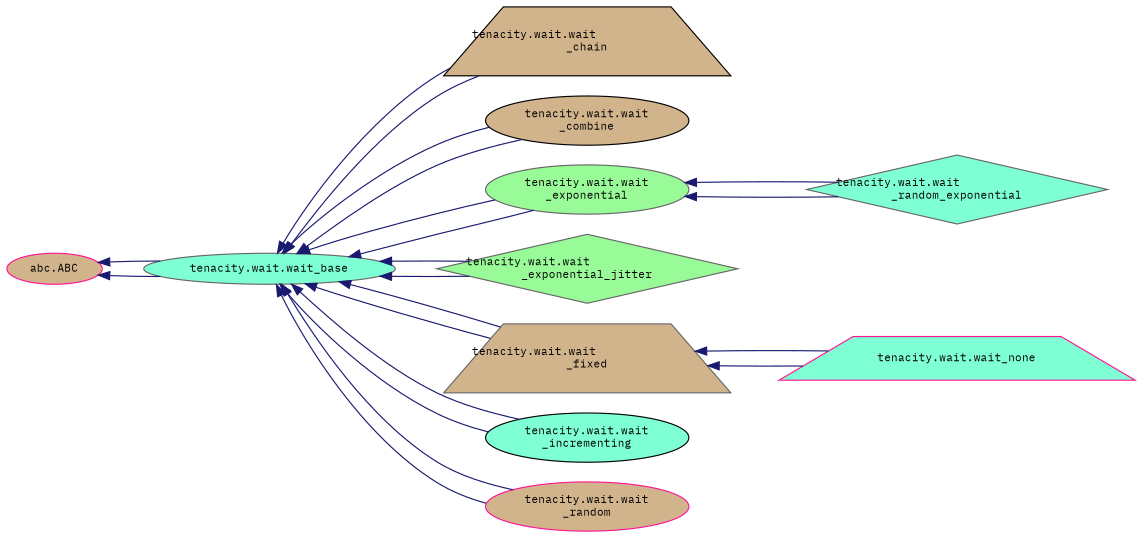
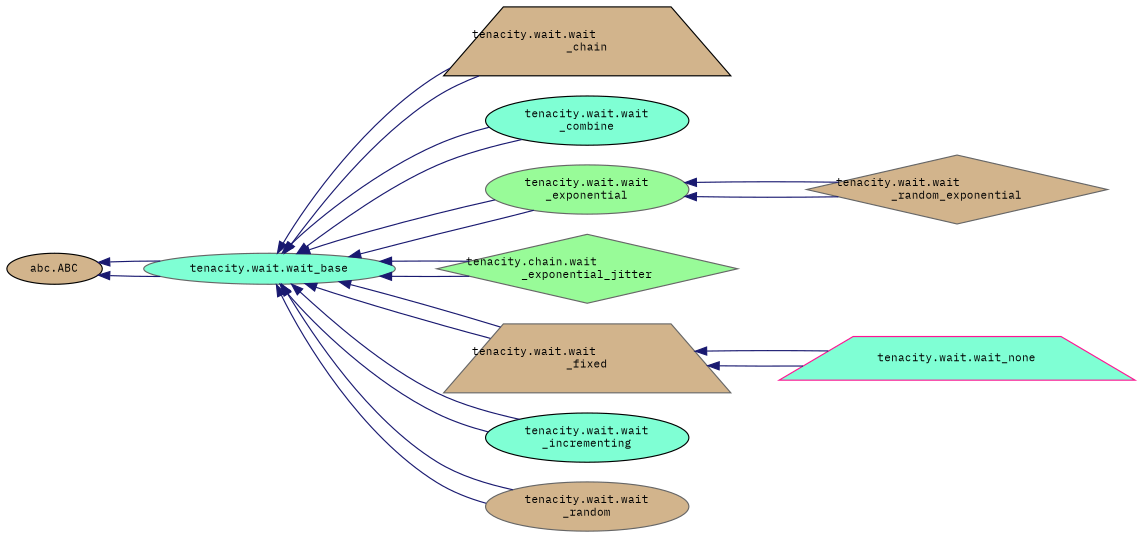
  digraph {
    fontname="IBM Plex Mono"
    rankdir=LR
    node [color=gray40 fillcolor=aquamarine fontname="IBM Plex Mono" fontsize=10 shape=ellipse style=filled]
    edge [color=midnightblue dir=back fontname="IBM Plex Mono" fontsize=10 labelfontname=Helvetica labelfontsize=10 style=solid]
    n1 [fontcolor=black height=0.2 label="tenacity.wait.wait_base" width=0.4]
    n2 [color=black fillcolor=tan height=0.2 label="tenacity.wait.wait\l_chain" shape=trapezium width=0.4]
-   n3 [color=black fillcolor=tan height=0.2 label="tenacity.wait.wait\l_combine" width=0.4]
+   n3 [color=black height=0.2 label="tenacity.wait.wait\l_combine" width=0.4]
    n4 [fillcolor=palegreen height=0.2 label="tenacity.wait.wait\l_exponential" width=0.4]
-   n5 [fillcolor=palegreen height=0.2 label="tenacity.wait.wait\l_exponential_jitter" shape=diamond width=0.4]
+   n5 [fillcolor=palegreen height=0.2 label="tenacity.chain.wait\l_exponential_jitter" shape=diamond width=0.4]
    n6 [fillcolor=tan height=0.2 label="tenacity.wait.wait\l_fixed" shape=trapezium width=0.4]
    n7 [color=black height=0.2 label="tenacity.wait.wait\l_incrementing" width=0.4]
-   n8 [color=deeppink fillcolor=tan height=0.2 label="tenacity.wait.wait\l_random" width=0.4]
-   n9 [height=0.2 label="tenacity.wait.wait\l_random_exponential" shape=diamond width=0.4]
+   n8 [fillcolor=tan height=0.2 label="tenacity.wait.wait\l_random" width=0.4]
+   n9 [fillcolor=tan height=0.2 label="tenacity.wait.wait\l_random_exponential" shape=diamond width=0.4]
    n10 [color=deeppink height=0.2 label="tenacity.wait.wait_none" shape=trapezium width=0.4]
-   n11 [color=deeppink fillcolor=tan height=0.2 label="abc.ABC" width=0.4]
+   n11 [color=black fillcolor=tan height=0.2 label="abc.ABC" width=0.4]
    n1 -> n2
    n1 -> n2
    n1 -> n3
    n1 -> n3
    n1 -> n4
    n1 -> n4
    n1 -> n5
    n1 -> n5
    n1 -> n6
    n1 -> n6
    n1 -> n7
    n1 -> n7
    n1 -> n8
    n1 -> n8
    n4 -> n9
    n4 -> n9
    n6 -> n10
    n6 -> n10
    n11 -> n1
    n11 -> n1
  }
